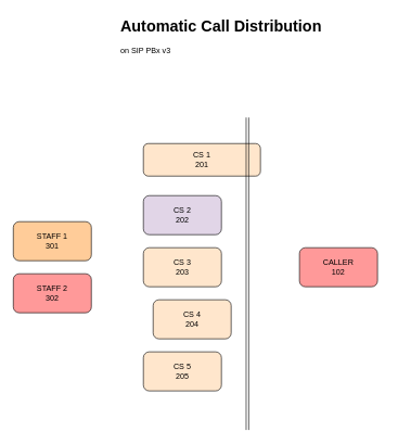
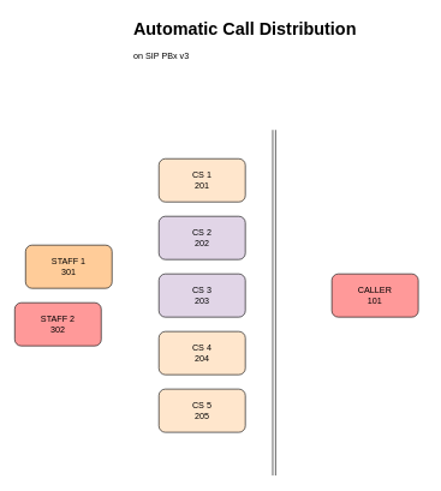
  <mxCell id="0" />
  <mxCell id="1" parent="0" />
  <mxCell id="2" value="&lt;h1&gt;Automatic Call Distribution&lt;/h1&gt;&lt;p&gt;on SIP PBx v3&lt;/p&gt;" style="text;html=1;strokeColor=none;fillColor=none;spacing=5;spacingTop=-20;whiteSpace=wrap;overflow=hidden;rounded=0;" parent="1" vertex="1"><mxGeometry x="180" y="20" width="410" height="120" as="geometry" /></mxCell>
- <mxCell id="3" value="STAFF 1&lt;br&gt;301" style="rounded=1;whiteSpace=wrap;html=1;fillColor=#FFCC99;" parent="1" vertex="1"><mxGeometry x="20" y="340" width="120" height="60" as="geometry" /></mxCell>
+ <mxCell id="3" value="STAFF 1&lt;br&gt;301" style="rounded=1;whiteSpace=wrap;html=1;fillColor=#FFCC99;" parent="1" vertex="1"><mxGeometry x="35" y="340" width="120" height="60" as="geometry" /></mxCell>
  <mxCell id="4" value="STAFF 2&lt;br&gt;302" style="rounded=1;whiteSpace=wrap;html=1;fillColor=#ff9999;" parent="1" vertex="1"><mxGeometry x="20" y="420" width="120" height="60" as="geometry" /></mxCell>
- <mxCell id="5" value="CALLER&lt;br&gt;102" style="rounded=1;whiteSpace=wrap;html=1;fillColor=#FF9999;" parent="1" vertex="1"><mxGeometry x="460" y="380" width="120" height="60" as="geometry" /></mxCell>
+ <mxCell id="5" value="CALLER&lt;br&gt;101" style="rounded=1;whiteSpace=wrap;html=1;fillColor=#FF9999;" parent="1" vertex="1"><mxGeometry x="460" y="380" width="120" height="60" as="geometry" /></mxCell>
  <mxCell id="6" value="CS 5&lt;br&gt;205" style="rounded=1;whiteSpace=wrap;html=1;fillColor=#FFE6CC;" parent="1" vertex="1"><mxGeometry x="220" y="540" width="120" height="60" as="geometry" /></mxCell>
  <mxCell id="7" value="CS 2&lt;br&gt;202" style="rounded=1;whiteSpace=wrap;html=1;fillColor=#e1d5e7;" parent="1" vertex="1"><mxGeometry x="220" y="300" width="120" height="60" as="geometry" /></mxCell>
- <mxCell id="8" value="CS 3&lt;br&gt;203" style="rounded=1;whiteSpace=wrap;html=1;fillColor=#FFE6CC;" parent="1" vertex="1"><mxGeometry x="220" y="380" width="120" height="60" as="geometry" /></mxCell>
- <mxCell id="9" value="CS 4&lt;br&gt;204" style="rounded=1;whiteSpace=wrap;html=1;fillColor=#FFE6CC;" parent="1" vertex="1"><mxGeometry x="235" y="460" width="120" height="60" as="geometry" /></mxCell>
- <mxCell id="10" value="CS 1&lt;br&gt;201" style="rounded=1;whiteSpace=wrap;html=1;fillColor=#FFE6CC;" parent="1" vertex="1"><mxGeometry x="220" y="220" width="180" height="50" as="geometry" /></mxCell>
+ <mxCell id="8" value="CS 3&lt;br&gt;203" style="rounded=1;whiteSpace=wrap;html=1;fillColor=#e1d5e7;" parent="1" vertex="1"><mxGeometry x="220" y="380" width="120" height="60" as="geometry" /></mxCell>
+ <mxCell id="9" value="CS 4&lt;br&gt;204" style="rounded=1;whiteSpace=wrap;html=1;fillColor=#FFE6CC;" parent="1" vertex="1"><mxGeometry x="220" y="460" width="120" height="60" as="geometry" /></mxCell>
+ <mxCell id="10" value="CS 1&lt;br&gt;201" style="rounded=1;whiteSpace=wrap;html=1;fillColor=#FFE6CC;" parent="1" vertex="1"><mxGeometry x="220" y="220" width="120" height="60" as="geometry" /></mxCell>
  <mxCell id="11" value="" style="endArrow=none;html=1;rounded=0;shape=link;" parent="1" edge="1"><mxGeometry width="50" height="50" relative="1" as="geometry"><mxPoint x="380" y="660" as="sourcePoint" /><mxPoint x="380" y="180" as="targetPoint" /></mxGeometry></mxCell>
